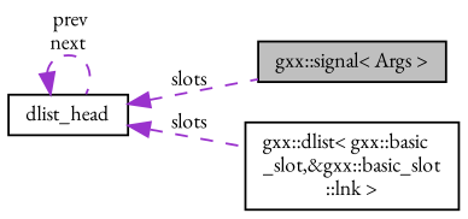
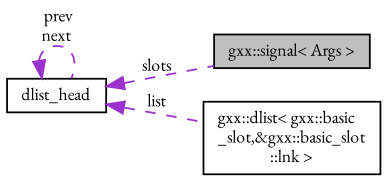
  digraph {
    fontname="EB Garamond"
    rankdir=LR
    node [color=black fillcolor=white fontname="EB Garamond" fontsize=10 shape=record style=filled]
    edge [color=darkorchid3 dir=back fontname="EB Garamond" fontsize=10 labelfontname=Helvetica labelfontsize=10 style=dashed]
    n1 [fillcolor=grey75 fontcolor=black height=0.2 label="gxx::signal\< Args \>" width=0.4]
    n2 [height=0.2 label="gxx::dlist\< gxx::basic\l_slot,&gxx::basic_slot\l::lnk \>" width=0.4]
    n3 [height=0.2 label=dlist_head width=0.4]
    n3 -> n1 [label=" slots"]
-   n3 -> n2 [label=" slots"]
+   n3 -> n2 [label=" list"]
    n3 -> n3 [label=" prev\nnext"]
  }
